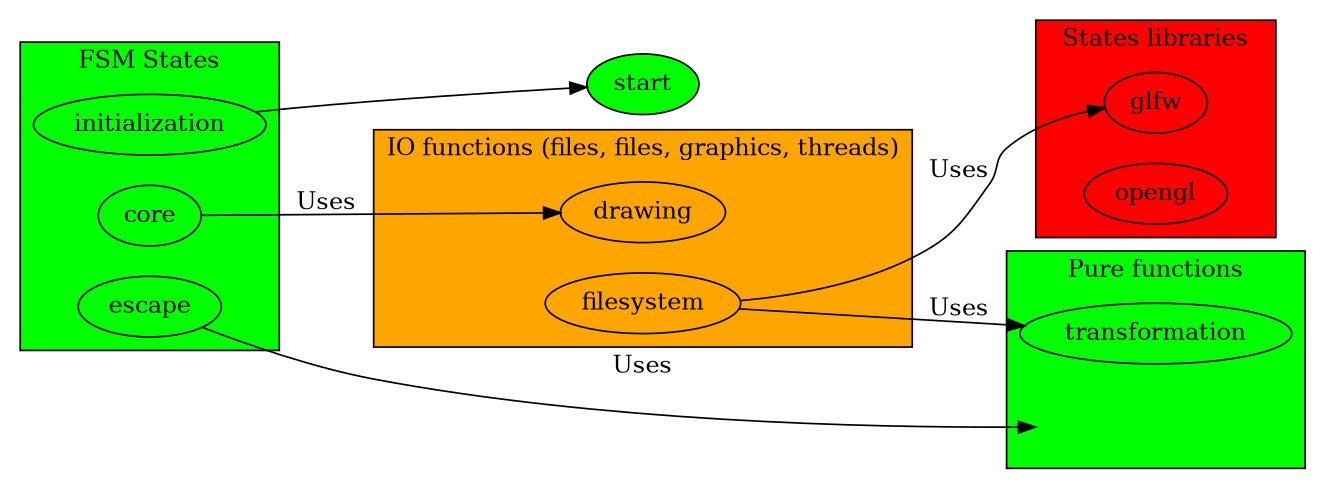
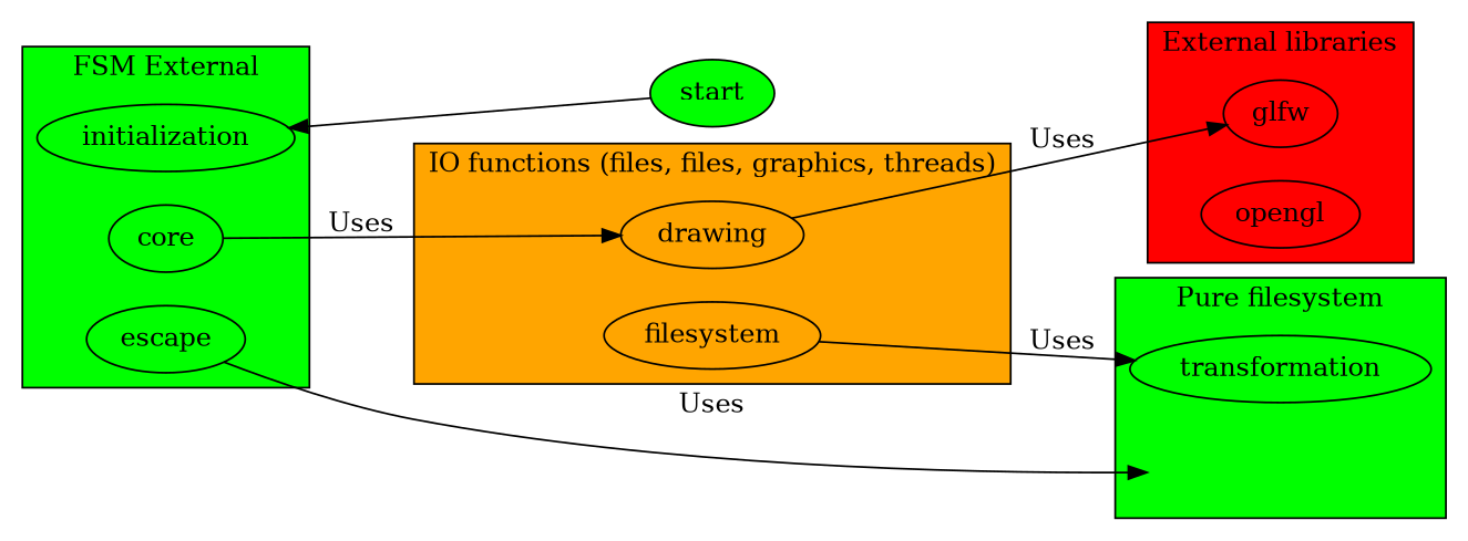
  digraph {
    compound=true
    rankdir=LR
    drawing
    filesystem
    initialization
    core
    escape
    pure_dummy [style=invis]
    transformation
    glfw
    opengl
    start [fillcolor=green style=filled]
    subgraph cluster_1 {
      fillcolor=orange
      label="IO functions (files, files, graphics, threads)"
      style=filled
      drawing
      filesystem
    }
    subgraph cluster_2 {
      fillcolor=green
-     label="FSM States"
+     label="FSM External"
      style=filled
      initialization
      core
      escape
    }
    subgraph cluster_3 {
      fillcolor=green
-     label="Pure functions"
+     label="Pure filesystem"
      style=filled
      pure_dummy
      transformation
    }
    subgraph cluster_4 {
      fillcolor=red
-     label="States libraries"
+     label="External libraries"
      style=filled
      glfw
      opengl
    }
    filesystem -> transformation [label=Uses]
-   filesystem -> glfw [label=Uses]
+   drawing -> glfw [label=Uses]
    core -> drawing [label=Uses]
    escape -> pure_dummy [label=Uses]
-   initialization -> start
+   start -> initialization
  }
